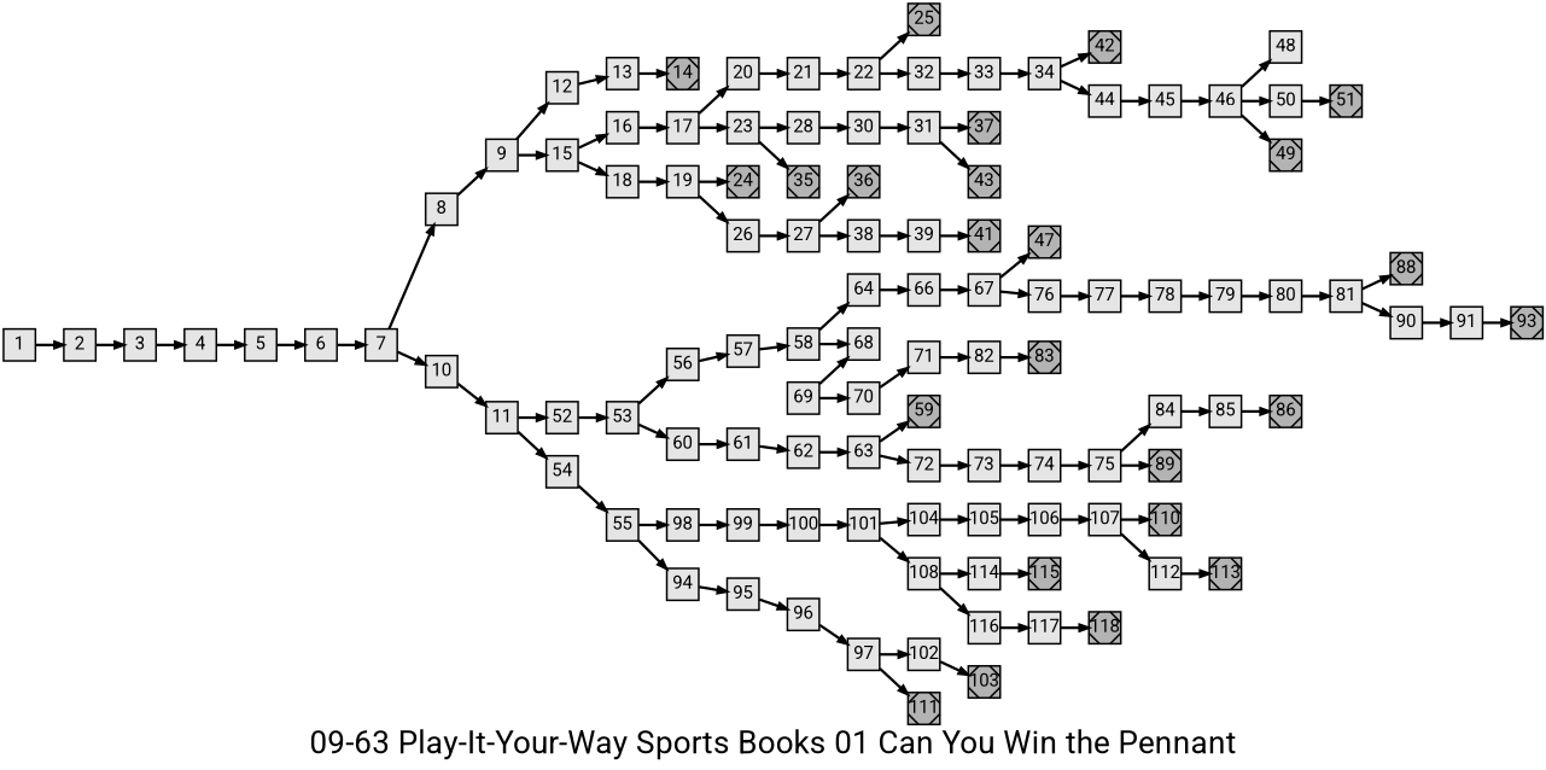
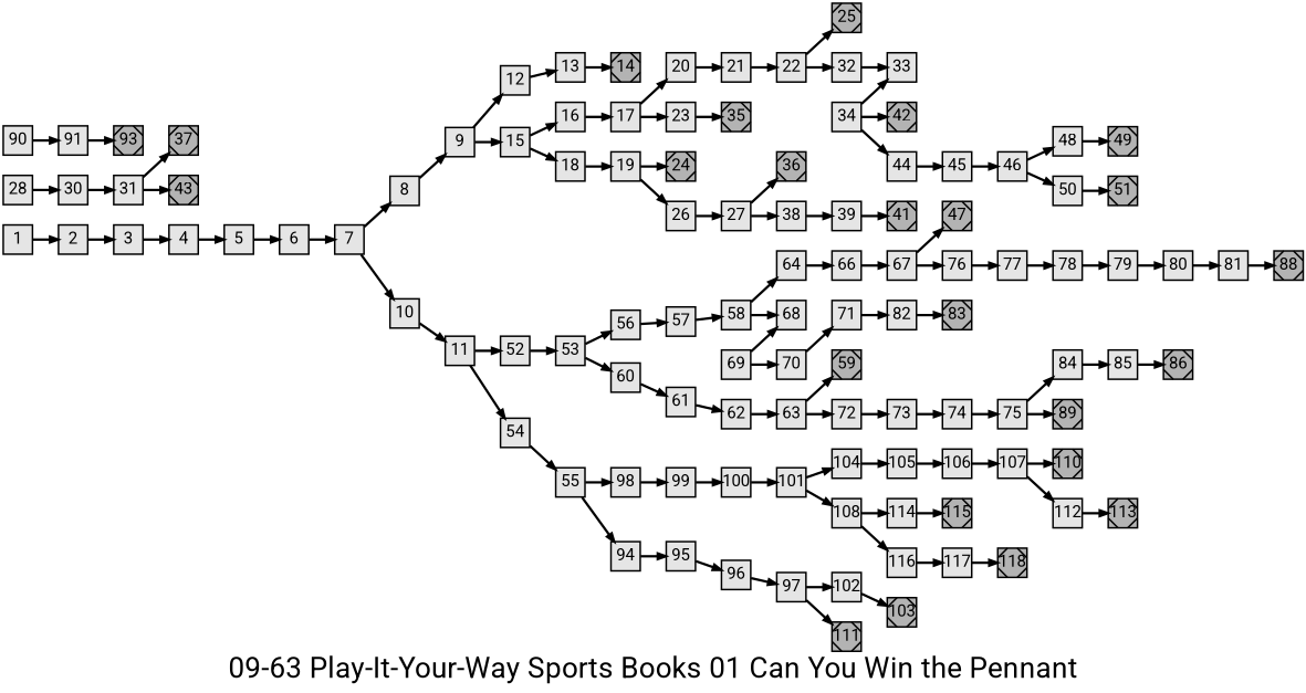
  digraph {
    fontname=Roboto
    fontsize=36
    label="09-63 Play-It-Your-Way Sports Books 01 Can You Win the Pennant"
    nodesep=0.35
    ordering=out
    rankdir=LR
    ranksep=0.45
    node [fillcolor=grey90 fixedsize=true fontname=Roboto fontsize=20 labelfloat=true margin="0,0" penwidth=2 regular=true shape=rect style=filled]
    edge [fontname=Roboto fontsize=12 labelfloat=true penwidth=3]
    1
    2
    3
    4
    5
    6
    7
    8
    10
    9
    11
    12
    15
    52
    54
    13
    16
    18
    14 [fillcolor=grey70 shape=Msquare]
    17
    19
    53
    55
    56
    60
    98
    94
    20
    23
    24 [fillcolor=grey70 shape=Msquare]
    26
    21
    28
    35 [fillcolor=grey70 shape=Msquare]
    22
    30
    27
    36 [fillcolor=grey70 shape=Msquare]
    38
    25 [fillcolor=grey70 shape=Msquare]
    32
    33
    34
    31
    39
    41 [fillcolor=grey70 shape=Msquare]
    37 [fillcolor=grey70 shape=Msquare]
    43 [fillcolor=grey70 shape=Msquare]
    42 [fillcolor=grey70 shape=Msquare]
    44
    45
    46
    48
    50
    49 [fillcolor=grey70 shape=Msquare]
    51 [fillcolor=grey70 shape=Msquare]
    47 [fillcolor=grey70 shape=Msquare]
    57
    61
    58
    62
    99
    95
    100
    96
    64
    68
    66
    67
    69
    70
    59 [fillcolor=grey70 shape=Msquare]
    63
    72
    73
    74
    76
    77
    78
    71
    82
    83 [fillcolor=grey70 shape=Msquare]
    75
    84
    89 [fillcolor=grey70 shape=Msquare]
    85
    86 [fillcolor=grey70 shape=Msquare]
    79
    80
    81
    88 [fillcolor=grey70 shape=Msquare]
    90
    91
    93 [fillcolor=grey70 shape=Msquare]
    97
    102
    111 [fillcolor=grey70 shape=Msquare]
    103 [fillcolor=grey70 shape=Msquare]
    101
    104
    108
    105
    114
    116
    106
    115 [fillcolor=grey70 shape=Msquare]
    117
    107
    110 [fillcolor=grey70 shape=Msquare]
    112
    113 [fillcolor=grey70 shape=Msquare]
    118 [fillcolor=grey70 shape=Msquare]
    1 -> 2
    2 -> 3
    3 -> 4
    4 -> 5
    5 -> 6
    6 -> 7
    7 -> 8
    7 -> 10
    8 -> 9
    10 -> 11
    9 -> 12
    9 -> 15
    11 -> 52
    11 -> 54
    12 -> 13
    15 -> 16
    15 -> 18
    52 -> 53
    54 -> 55
    13 -> 14
    16 -> 17
    18 -> 19
    17 -> 20
    17 -> 23
    19 -> 24
    19 -> 26
    53 -> 56
    53 -> 60
    55 -> 98
    55 -> 94
    56 -> 57
    60 -> 61
    98 -> 99
    94 -> 95
    20 -> 21
-   23 -> 28
    23 -> 35
    26 -> 27
    21 -> 22
    28 -> 30
    22 -> 25
    22 -> 32
    30 -> 31
    27 -> 36
    27 -> 38
    38 -> 39
    32 -> 33
-   33 -> 34
+   34 -> 33
    34 -> 42
    34 -> 44
    31 -> 37
    31 -> 43
    39 -> 41
    44 -> 45
    45 -> 46
    46 -> 48
    46 -> 50
-   46 -> 49
+   48 -> 49
    50 -> 51
    57 -> 58
    61 -> 62
    58 -> 64
    58 -> 68
    62 -> 63
    99 -> 100
    95 -> 96
    100 -> 101
    96 -> 97
    64 -> 66
    66 -> 67
    67 -> 47
    67 -> 76
    69 -> 68
    69 -> 70
    70 -> 71
    63 -> 59
    63 -> 72
    72 -> 73
    73 -> 74
    74 -> 75
    76 -> 77
    77 -> 78
    78 -> 79
    71 -> 82
    82 -> 83
    75 -> 84
    75 -> 89
    84 -> 85
    85 -> 86
    79 -> 80
    80 -> 81
    81 -> 88
-   81 -> 90
    90 -> 91
    91 -> 93
    97 -> 102
    97 -> 111
    102 -> 103
    101 -> 104
    101 -> 108
    104 -> 105
    108 -> 114
    108 -> 116
    105 -> 106
    114 -> 115
    116 -> 117
    106 -> 107
    117 -> 118
    107 -> 110
    107 -> 112
    112 -> 113
  }
